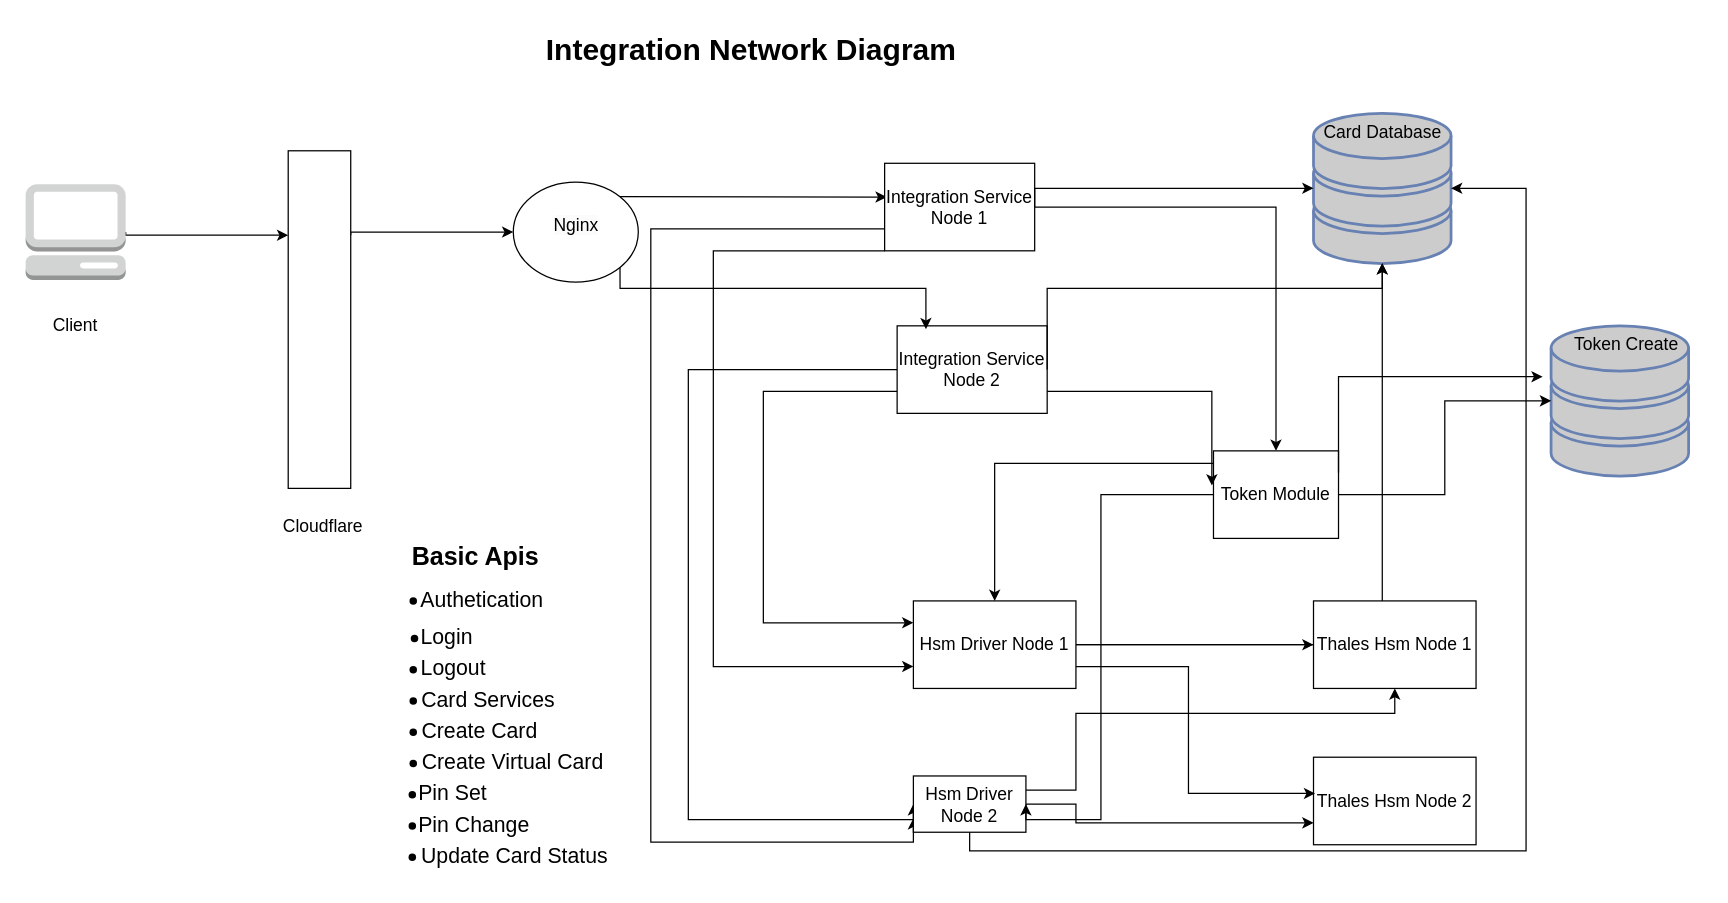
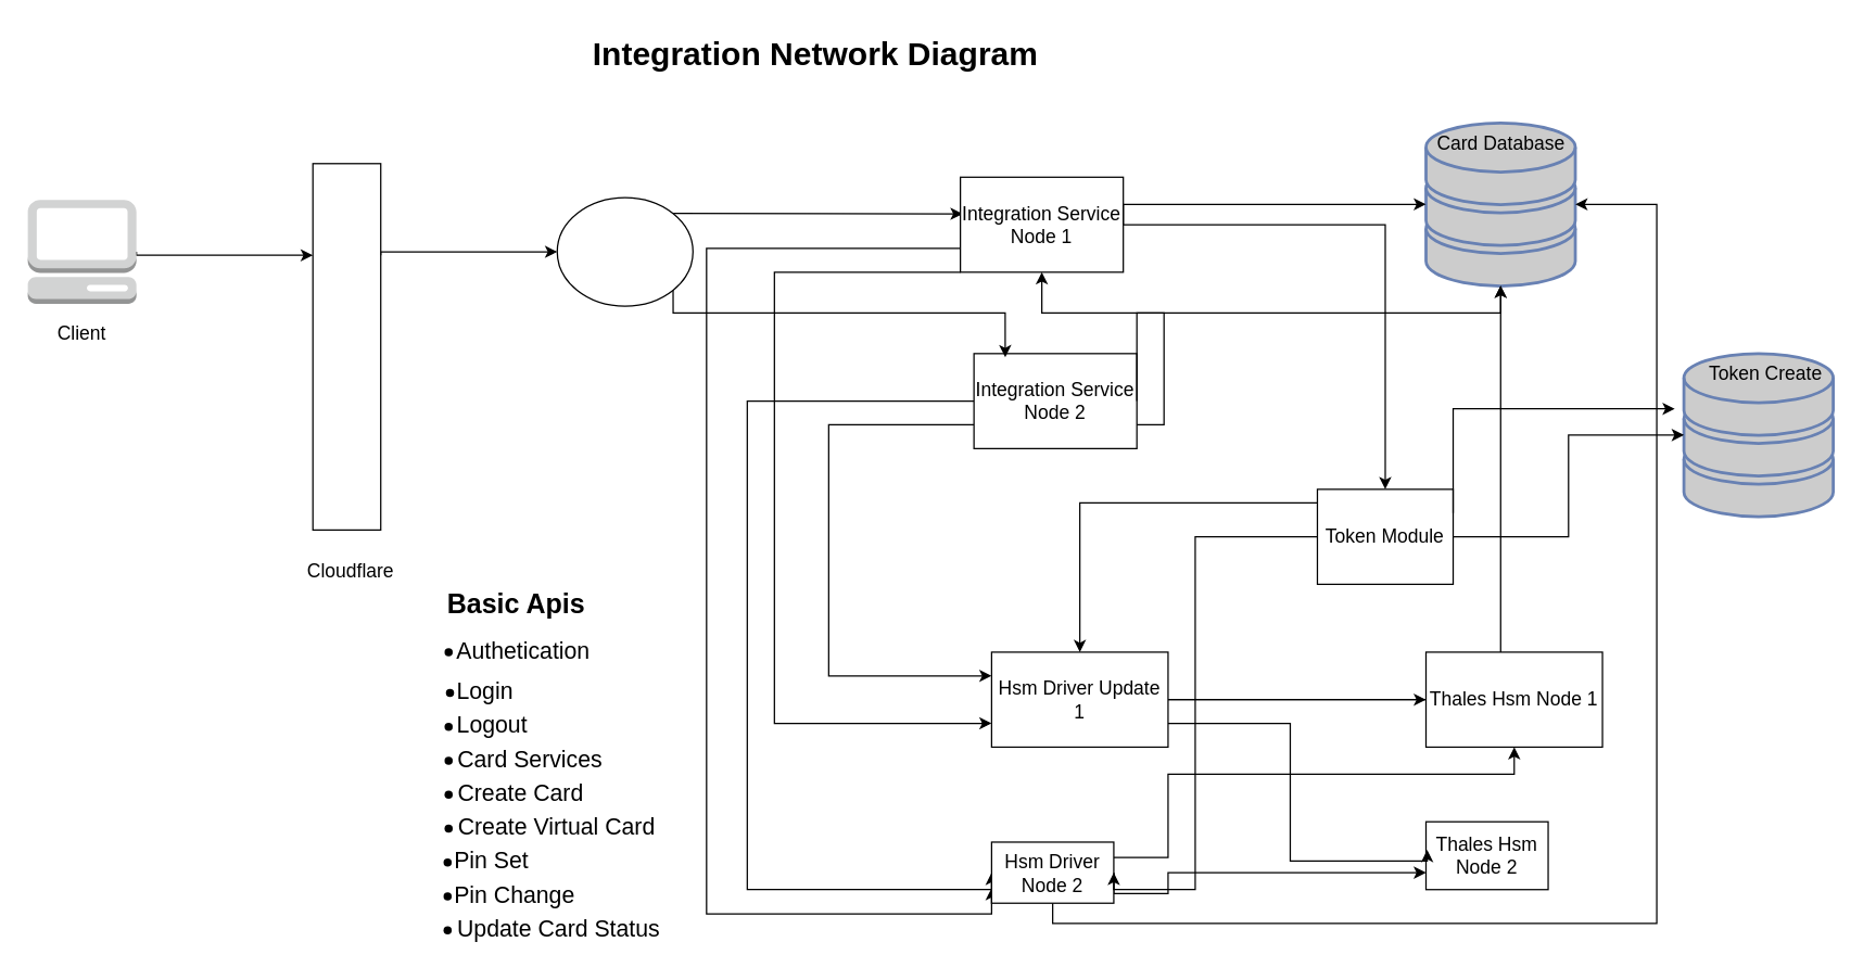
  <mxCell id="0" />
  <mxCell id="1" parent="0" />
  <mxCell id="2" value="Integration Network Diagram" style="text;strokeColor=none;fillColor=none;html=1;fontSize=24;fontStyle=1;verticalAlign=middle;align=center;" parent="1" vertex="1"><mxGeometry x="550" width="100" height="40" as="geometry" y="20" /></mxCell>
  <mxCell id="3" style="edgeStyle=orthogonalEdgeStyle;rounded=0;orthogonalLoop=1;jettySize=auto;html=1;exitX=1;exitY=0.25;exitDx=0;exitDy=0;entryX=0;entryY=0.5;entryDx=0;entryDy=0;" parent="1" source="4" target="6" edge="1"><mxGeometry relative="1" as="geometry"><Array as="points"><mxPoint x="280" y="185" /></Array></mxGeometry></mxCell>
  <mxCell id="4" value="" style="rounded=0;whiteSpace=wrap;html=1;" parent="1" vertex="1"><mxGeometry x="230" y="120" width="50" height="270" as="geometry" /></mxCell>
  <mxCell id="5" value="&lt;font style=&quot;font-size: 14px;&quot;&gt;Cloudflare&amp;nbsp;&lt;/font&gt;" style="text;html=1;align=center;verticalAlign=middle;whiteSpace=wrap;rounded=0;" parent="1" vertex="1"><mxGeometry x="230" y="405" width="60" height="30" as="geometry" /></mxCell>
  <mxCell id="6" value="" style="ellipse;whiteSpace=wrap;html=1;" parent="1" vertex="1"><mxGeometry x="410" y="145" width="100" height="80" as="geometry" /></mxCell>
- <mxCell id="7" value="&lt;span style=&quot;color: rgb(0, 0, 0); font-family: Helvetica; font-size: 14px; font-style: normal; font-variant-ligatures: normal; font-variant-caps: normal; font-weight: 400; letter-spacing: normal; orphans: 2; text-indent: 0px; text-transform: none; widows: 2; word-spacing: 0px; -webkit-text-stroke-width: 0px; white-space: normal; background-color: rgb(251, 251, 251); text-decoration-thickness: initial; text-decoration-style: initial; text-decoration-color: initial; float: none; display: inline !important;&quot;&gt;Nginx&lt;/span&gt;" style="text;whiteSpace=wrap;html=1;align=center;" parent="1" vertex="1"><mxGeometry x="422.5" y="165" width="75" height="40" as="geometry" /></mxCell>
  <mxCell id="8" value="" style="fontColor=#0066CC;verticalAlign=top;verticalLabelPosition=bottom;labelPosition=center;align=center;html=1;outlineConnect=0;fillColor=#CCCCCC;strokeColor=#6881B3;gradientColor=none;gradientDirection=north;strokeWidth=2;shape=mxgraph.networks.storage;" parent="1" vertex="1"><mxGeometry x="1050" y="90" width="110" height="120" as="geometry" /></mxCell>
  <mxCell id="9" value="&lt;font style=&quot;font-size: 14px;&quot;&gt;Card Database&lt;/font&gt;" style="text;html=1;align=center;verticalAlign=middle;resizable=0;points=[];autosize=1;strokeColor=none;fillColor=none;" parent="1" vertex="1"><mxGeometry x="1045" y="90" width="120" height="30" as="geometry" /></mxCell>
  <mxCell id="10" value="" style="endArrow=classic;html=1;rounded=0;entryX=0.014;entryY=0.386;entryDx=0;entryDy=0;exitX=1;exitY=0;exitDx=0;exitDy=0;entryPerimeter=0;" parent="1" source="6" target="20" edge="1"><mxGeometry width="50" height="50" relative="1" as="geometry"><mxPoint x="500" y="151.5" as="sourcePoint" /><mxPoint x="648.02" y="144" as="targetPoint" /></mxGeometry></mxCell>
  <mxCell id="11" style="edgeStyle=orthogonalEdgeStyle;rounded=0;orthogonalLoop=1;jettySize=auto;html=1;exitX=1;exitY=0.5;exitDx=0;exitDy=0;exitPerimeter=0;entryX=0;entryY=0.25;entryDx=0;entryDy=0;" parent="1" source="12" target="4" edge="1"><mxGeometry relative="1" as="geometry"><Array as="points"><mxPoint x="100" y="188" /></Array></mxGeometry></mxCell>
  <mxCell id="12" value="" style="outlineConnect=0;dashed=0;verticalLabelPosition=bottom;verticalAlign=top;align=center;html=1;shape=mxgraph.aws3.management_console;fillColor=#D2D3D3;gradientColor=none;" parent="1" vertex="1"><mxGeometry x="20" y="146.75" width="80" height="76.5" as="geometry" /></mxCell>
- <mxCell id="13" value="&lt;font style=&quot;font-size: 14px;&quot;&gt;Client&lt;/font&gt;" style="text;html=1;align=center;verticalAlign=middle;whiteSpace=wrap;rounded=0;" parent="1" vertex="1"><mxGeometry x="30" y="245" width="60" height="30" as="geometry" /></mxCell>
+ <mxCell id="13" value="&lt;font style=&quot;font-size: 14px;&quot;&gt;Client&lt;/font&gt;" style="text;html=1;align=center;verticalAlign=middle;whiteSpace=wrap;rounded=0;" parent="1" vertex="1"><mxGeometry x="30" y="230" width="60" height="30" as="geometry" /></mxCell>
  <mxCell id="14" style="edgeStyle=orthogonalEdgeStyle;rounded=0;orthogonalLoop=1;jettySize=auto;html=1;exitX=1;exitY=0.5;exitDx=0;exitDy=0;entryX=0;entryY=0.5;entryDx=0;entryDy=0;" parent="1" source="16" target="30" edge="1"><mxGeometry relative="1" as="geometry" /></mxCell>
  <mxCell id="15" style="edgeStyle=orthogonalEdgeStyle;rounded=0;orthogonalLoop=1;jettySize=auto;html=1;" edge="1" parent="1" source="16" target="8"><mxGeometry relative="1" as="geometry" /></mxCell>
- <mxCell id="16" value="&lt;font style=&quot;font-size: 14px;&quot;&gt;Hsm Driver Node 1&lt;/font&gt;" style="rounded=0;whiteSpace=wrap;html=1;" parent="1" vertex="1"><mxGeometry x="730" y="480" width="130" height="70" as="geometry" /></mxCell>
+ <mxCell id="16" value="&lt;font style=&quot;font-size: 14px;&quot;&gt;Hsm Driver Update 1&lt;/font&gt;" style="rounded=0;whiteSpace=wrap;html=1;" parent="1" vertex="1"><mxGeometry x="730" y="480" width="130" height="70" as="geometry" /></mxCell>
  <mxCell id="17" style="edgeStyle=orthogonalEdgeStyle;rounded=0;orthogonalLoop=1;jettySize=auto;html=1;exitX=0;exitY=0.75;exitDx=0;exitDy=0;entryX=0;entryY=0.75;entryDx=0;entryDy=0;" parent="1" source="20" target="27" edge="1"><mxGeometry relative="1" as="geometry"><Array as="points"><mxPoint x="520" y="183" /><mxPoint x="520" y="673" /></Array></mxGeometry></mxCell>
  <mxCell id="18" style="edgeStyle=orthogonalEdgeStyle;rounded=0;orthogonalLoop=1;jettySize=auto;html=1;exitX=0;exitY=1;exitDx=0;exitDy=0;entryX=0;entryY=0.75;entryDx=0;entryDy=0;" parent="1" source="20" target="16" edge="1"><mxGeometry relative="1" as="geometry"><Array as="points"><mxPoint x="570" y="200" /><mxPoint x="570" y="533" /></Array></mxGeometry></mxCell>
  <mxCell id="19" style="edgeStyle=orthogonalEdgeStyle;rounded=0;orthogonalLoop=1;jettySize=auto;html=1;exitX=1;exitY=0.5;exitDx=0;exitDy=0;entryX=0.5;entryY=0;entryDx=0;entryDy=0;" parent="1" source="20" target="57" edge="1"><mxGeometry relative="1" as="geometry" /></mxCell>
  <mxCell id="20" value="&lt;font style=&quot;font-size: 14px;&quot;&gt;Integration Service Node 1&lt;/font&gt;" style="rounded=0;whiteSpace=wrap;html=1;" parent="1" vertex="1"><mxGeometry x="707" y="130" width="120" height="70" as="geometry" /></mxCell>
  <mxCell id="21" style="edgeStyle=orthogonalEdgeStyle;rounded=0;orthogonalLoop=1;jettySize=auto;html=1;exitX=0;exitY=0.5;exitDx=0;exitDy=0;entryX=0;entryY=0.5;entryDx=0;entryDy=0;" parent="1" source="23" target="27" edge="1"><mxGeometry relative="1" as="geometry"><Array as="points"><mxPoint x="550" y="295" /><mxPoint x="550" y="655" /></Array></mxGeometry></mxCell>
  <mxCell id="22" style="edgeStyle=orthogonalEdgeStyle;rounded=0;orthogonalLoop=1;jettySize=auto;html=1;exitX=0;exitY=0.75;exitDx=0;exitDy=0;entryX=0;entryY=0.25;entryDx=0;entryDy=0;" parent="1" source="23" target="16" edge="1"><mxGeometry relative="1" as="geometry"><Array as="points"><mxPoint x="610" y="313" /><mxPoint x="610" y="498" /></Array></mxGeometry></mxCell>
  <mxCell id="23" value="&lt;font style=&quot;font-size: 14px;&quot;&gt;Integration Service Node 2&lt;/font&gt;" style="rounded=0;whiteSpace=wrap;html=1;" parent="1" vertex="1"><mxGeometry x="717" y="260" width="120" height="70" as="geometry" /></mxCell>
  <mxCell id="24" style="edgeStyle=orthogonalEdgeStyle;rounded=0;orthogonalLoop=1;jettySize=auto;html=1;exitX=1;exitY=0.5;exitDx=0;exitDy=0;entryX=0;entryY=0.75;entryDx=0;entryDy=0;" parent="1" source="27" target="31" edge="1"><mxGeometry relative="1" as="geometry"><Array as="points"><mxPoint x="860" y="658" /></Array></mxGeometry></mxCell>
  <mxCell id="25" style="edgeStyle=orthogonalEdgeStyle;rounded=0;orthogonalLoop=1;jettySize=auto;html=1;exitX=1;exitY=0.25;exitDx=0;exitDy=0;entryX=0.5;entryY=1;entryDx=0;entryDy=0;" parent="1" source="27" target="30" edge="1"><mxGeometry relative="1" as="geometry"><Array as="points"><mxPoint x="860" y="570" /><mxPoint x="1115" y="570" /></Array></mxGeometry></mxCell>
  <mxCell id="26" style="edgeStyle=orthogonalEdgeStyle;rounded=0;orthogonalLoop=1;jettySize=auto;html=1;" edge="1" parent="1" source="27" target="8"><mxGeometry relative="1" as="geometry"><Array as="points"><mxPoint x="1220" y="680" /><mxPoint x="1220" y="150" /></Array></mxGeometry></mxCell>
  <mxCell id="27" value="&lt;font style=&quot;font-size: 14px;&quot;&gt;Hsm Driver Node 2&lt;/font&gt;" style="rounded=0;whiteSpace=wrap;html=1;" parent="1" vertex="1"><mxGeometry x="730" y="620" width="90" height="45" as="geometry" /></mxCell>
  <mxCell id="28" value="" style="fontColor=#0066CC;verticalAlign=top;verticalLabelPosition=bottom;labelPosition=center;align=center;html=1;outlineConnect=0;fillColor=#CCCCCC;strokeColor=#6881B3;gradientColor=none;gradientDirection=north;strokeWidth=2;shape=mxgraph.networks.storage;" parent="1" vertex="1"><mxGeometry x="1240" y="260" width="110" height="120" as="geometry" /></mxCell>
  <mxCell id="29" value="&lt;font style=&quot;font-size: 14px;&quot;&gt;Token Create&lt;/font&gt;" style="text;html=1;align=center;verticalAlign=middle;resizable=0;points=[];autosize=1;strokeColor=none;fillColor=none;" parent="1" vertex="1"><mxGeometry x="1240" y="260" width="120" height="30" as="geometry" /></mxCell>
  <mxCell id="30" value="&lt;font style=&quot;font-size: 14px;&quot;&gt;Thales Hsm Node 1&lt;/font&gt;" style="rounded=0;whiteSpace=wrap;html=1;" parent="1" vertex="1"><mxGeometry x="1050" y="480" width="130" height="70" as="geometry" /></mxCell>
- <mxCell id="31" value="&lt;font style=&quot;font-size: 14px;&quot;&gt;Thales Hsm Node 2&lt;/font&gt;" style="rounded=0;whiteSpace=wrap;html=1;" parent="1" vertex="1"><mxGeometry x="1050" y="605" width="130" height="70" as="geometry" /></mxCell>
+ <mxCell id="31" value="&lt;font style=&quot;font-size: 14px;&quot;&gt;Thales Hsm Node 2&lt;/font&gt;" style="rounded=0;whiteSpace=wrap;html=1;" parent="1" vertex="1"><mxGeometry x="1050" y="605" width="90" height="50" as="geometry" /></mxCell>
  <mxCell id="32" value="&lt;font style=&quot;font-size: 17px;&quot;&gt;&amp;nbsp; Authetication&lt;/font&gt;" style="text;html=1;align=center;verticalAlign=middle;whiteSpace=wrap;rounded=0;fontSize=17;" parent="1" vertex="1"><mxGeometry x="321" y="465" width="120" height="30" as="geometry" /></mxCell>
  <mxCell id="33" value="" style="shape=waypoint;sketch=0;fillStyle=solid;size=6;pointerEvents=1;points=[];fillColor=none;resizable=0;rotatable=0;perimeter=centerPerimeter;snapToPoint=1;" parent="1" vertex="1"><mxGeometry x="320" y="470" width="20" height="20" as="geometry" /></mxCell>
  <mxCell id="34" value="&lt;font style=&quot;font-size: 20px;&quot;&gt;&lt;b&gt;Basic Apis&lt;/b&gt;&lt;/font&gt;" style="text;html=1;align=center;verticalAlign=middle;whiteSpace=wrap;rounded=0;fontSize=17;" parent="1" vertex="1"><mxGeometry x="320" y="430" width="120" height="30" as="geometry" /></mxCell>
  <mxCell id="35" value="&lt;font style=&quot;font-size: 17px;&quot;&gt;&amp;nbsp; &amp;nbsp;Login&lt;/font&gt;" style="text;html=1;align=center;verticalAlign=middle;whiteSpace=wrap;rounded=0;fontSize=17;" parent="1" vertex="1"><mxGeometry x="290" y="495" width="120" height="30" as="geometry" /></mxCell>
  <mxCell id="36" value="" style="shape=waypoint;sketch=0;fillStyle=solid;size=6;pointerEvents=1;points=[];fillColor=none;resizable=0;rotatable=0;perimeter=centerPerimeter;snapToPoint=1;" parent="1" vertex="1"><mxGeometry x="321" y="500" width="20" height="20" as="geometry" /></mxCell>
  <mxCell id="37" value="&lt;font style=&quot;font-size: 17px;&quot;&gt;&amp;nbsp;Logout&lt;/font&gt;" style="text;html=1;align=center;verticalAlign=middle;whiteSpace=wrap;rounded=0;fontSize=17;" parent="1" vertex="1"><mxGeometry x="300" y="520" width="120" height="30" as="geometry" /></mxCell>
  <mxCell id="38" value="" style="shape=waypoint;sketch=0;fillStyle=solid;size=6;pointerEvents=1;points=[];fillColor=none;resizable=0;rotatable=0;perimeter=centerPerimeter;snapToPoint=1;" parent="1" vertex="1"><mxGeometry x="320" y="525" width="20" height="20" as="geometry" /></mxCell>
  <mxCell id="39" value="&lt;font style=&quot;font-size: 17px;&quot;&gt;&amp;nbsp; Card Services&lt;/font&gt;" style="text;html=1;align=center;verticalAlign=middle;whiteSpace=wrap;rounded=0;fontSize=17;" parent="1" vertex="1"><mxGeometry x="321" y="545" width="129" height="30" as="geometry" /></mxCell>
  <mxCell id="40" value="" style="shape=waypoint;sketch=0;fillStyle=solid;size=6;pointerEvents=1;points=[];fillColor=none;resizable=0;rotatable=0;perimeter=centerPerimeter;snapToPoint=1;" parent="1" vertex="1"><mxGeometry x="320" y="550" width="20" height="20" as="geometry" /></mxCell>
  <mxCell id="41" value="&lt;font style=&quot;font-size: 17px;&quot;&gt;&amp;nbsp;Create Card&lt;/font&gt;" style="text;html=1;align=center;verticalAlign=middle;whiteSpace=wrap;rounded=0;fontSize=17;" parent="1" vertex="1"><mxGeometry x="321" y="570" width="120" height="30" as="geometry" /></mxCell>
  <mxCell id="42" value="" style="shape=waypoint;sketch=0;fillStyle=solid;size=6;pointerEvents=1;points=[];fillColor=none;resizable=0;rotatable=0;perimeter=centerPerimeter;snapToPoint=1;" parent="1" vertex="1"><mxGeometry x="320" y="575" width="20" height="20" as="geometry" /></mxCell>
  <mxCell id="43" value="&lt;font style=&quot;font-size: 17px;&quot;&gt;&amp;nbsp;Pin Set&lt;/font&gt;" style="text;html=1;align=center;verticalAlign=middle;whiteSpace=wrap;rounded=0;fontSize=17;" parent="1" vertex="1"><mxGeometry x="281.75" y="620" width="155" height="30" as="geometry" /></mxCell>
  <mxCell id="44" value="" style="shape=waypoint;sketch=0;fillStyle=solid;size=6;pointerEvents=1;points=[];fillColor=none;resizable=0;rotatable=0;perimeter=centerPerimeter;snapToPoint=1;" parent="1" vertex="1"><mxGeometry x="320" y="600" width="20" height="20" as="geometry" /></mxCell>
  <mxCell id="45" value="&lt;font style=&quot;font-size: 17px;&quot;&gt;&amp;nbsp;Create Virtual Card&lt;/font&gt;" style="text;html=1;align=center;verticalAlign=middle;whiteSpace=wrap;rounded=0;fontSize=17;" parent="1" vertex="1"><mxGeometry x="330" y="595" width="155" height="30" as="geometry" /></mxCell>
  <mxCell id="46" value="" style="shape=waypoint;sketch=0;fillStyle=solid;size=6;pointerEvents=1;points=[];fillColor=none;resizable=0;rotatable=0;perimeter=centerPerimeter;snapToPoint=1;" parent="1" vertex="1"><mxGeometry x="319.25" y="625" width="20" height="20" as="geometry" /></mxCell>
  <mxCell id="47" value="&lt;font style=&quot;font-size: 17px;&quot;&gt;&amp;nbsp;Update Card Status&lt;/font&gt;" style="text;html=1;align=center;verticalAlign=middle;whiteSpace=wrap;rounded=0;fontSize=17;" parent="1" vertex="1"><mxGeometry x="329.25" y="670" width="160" height="30" as="geometry" /></mxCell>
  <mxCell id="48" value="" style="shape=waypoint;sketch=0;fillStyle=solid;size=6;pointerEvents=1;points=[];fillColor=none;resizable=0;rotatable=0;perimeter=centerPerimeter;snapToPoint=1;" parent="1" vertex="1"><mxGeometry x="319.25" y="650" width="20" height="20" as="geometry" /></mxCell>
  <mxCell id="49" value="&lt;font style=&quot;font-size: 17px;&quot;&gt;&amp;nbsp;Pin Change&lt;/font&gt;" style="text;html=1;align=center;verticalAlign=middle;whiteSpace=wrap;rounded=0;fontSize=17;" parent="1" vertex="1"><mxGeometry x="299.25" y="645" width="155" height="30" as="geometry" /></mxCell>
  <mxCell id="50" value="" style="shape=waypoint;sketch=0;fillStyle=solid;size=6;pointerEvents=1;points=[];fillColor=none;resizable=0;rotatable=0;perimeter=centerPerimeter;snapToPoint=1;" parent="1" vertex="1"><mxGeometry x="319.25" y="675" width="20" height="20" as="geometry" /></mxCell>
  <mxCell id="51" style="edgeStyle=orthogonalEdgeStyle;rounded=0;orthogonalLoop=1;jettySize=auto;html=1;exitX=1;exitY=1;exitDx=0;exitDy=0;entryX=0.192;entryY=0.038;entryDx=0;entryDy=0;entryPerimeter=0;" parent="1" source="6" target="23" edge="1"><mxGeometry relative="1" as="geometry"><Array as="points"><mxPoint x="495" y="230" /><mxPoint x="740" y="230" /></Array></mxGeometry></mxCell>
  <mxCell id="52" style="edgeStyle=orthogonalEdgeStyle;rounded=0;orthogonalLoop=1;jettySize=auto;html=1;exitX=1;exitY=0.75;exitDx=0;exitDy=0;entryX=0.01;entryY=0.414;entryDx=0;entryDy=0;entryPerimeter=0;" parent="1" source="16" target="31" edge="1"><mxGeometry relative="1" as="geometry"><Array as="points"><mxPoint x="950" y="533" /><mxPoint x="950" y="634" /></Array></mxGeometry></mxCell>
  <mxCell id="53" style="edgeStyle=orthogonalEdgeStyle;rounded=0;orthogonalLoop=1;jettySize=auto;html=1;exitX=1;exitY=0.5;exitDx=0;exitDy=0;entryX=0.5;entryY=1;entryDx=0;entryDy=0;entryPerimeter=0;" parent="1" source="23" target="8" edge="1"><mxGeometry relative="1" as="geometry"><Array as="points"><mxPoint x="837" y="230" /><mxPoint x="1105" y="230" /></Array></mxGeometry></mxCell>
  <mxCell id="54" style="edgeStyle=orthogonalEdgeStyle;rounded=0;orthogonalLoop=1;jettySize=auto;html=1;exitX=1;exitY=0.5;exitDx=0;exitDy=0;entryX=0;entryY=0.5;entryDx=0;entryDy=0;entryPerimeter=0;" parent="1" source="20" target="8" edge="1"><mxGeometry relative="1" as="geometry"><Array as="points"><mxPoint x="827" y="150" /></Array></mxGeometry></mxCell>
  <mxCell id="55" style="edgeStyle=orthogonalEdgeStyle;rounded=0;orthogonalLoop=1;jettySize=auto;html=1;" edge="1" parent="1" source="57" target="16"><mxGeometry relative="1" as="geometry"><Array as="points"><mxPoint x="795" y="370" /></Array></mxGeometry></mxCell>
  <mxCell id="56" style="edgeStyle=orthogonalEdgeStyle;rounded=0;orthogonalLoop=1;jettySize=auto;html=1;entryX=1;entryY=0.5;entryDx=0;entryDy=0;" edge="1" parent="1" source="57" target="27"><mxGeometry relative="1" as="geometry"><Array as="points"><mxPoint x="880" y="395" /><mxPoint x="880" y="655" /></Array></mxGeometry></mxCell>
  <mxCell id="57" value="&lt;font style=&quot;font-size: 14px;&quot;&gt;Token Module&lt;/font&gt;" style="rounded=0;whiteSpace=wrap;html=1;" parent="1" vertex="1"><mxGeometry x="970" y="360" width="100" height="70" as="geometry" /></mxCell>
- <mxCell id="58" style="edgeStyle=orthogonalEdgeStyle;rounded=0;orthogonalLoop=1;jettySize=auto;html=1;exitX=1;exitY=0.75;exitDx=0;exitDy=0;entryX=-0.013;entryY=0.395;entryDx=0;entryDy=0;entryPerimeter=0;" parent="1" source="23" target="57" edge="1"><mxGeometry relative="1" as="geometry" /></mxCell>
+ <mxCell id="58" style="edgeStyle=orthogonalEdgeStyle;rounded=0;orthogonalLoop=1;jettySize=auto;html=1;exitX=1;exitY=0.75;exitDx=0;exitDy=0;" parent="1" source="23" target="20" edge="1"><mxGeometry relative="1" as="geometry" /></mxCell>
  <mxCell id="59" style="edgeStyle=orthogonalEdgeStyle;rounded=0;orthogonalLoop=1;jettySize=auto;html=1;exitX=1;exitY=0.25;exitDx=0;exitDy=0;entryX=-0.056;entryY=1.356;entryDx=0;entryDy=0;entryPerimeter=0;" parent="1" source="57" target="29" edge="1"><mxGeometry relative="1" as="geometry"><Array as="points"><mxPoint x="1070" y="301" /></Array></mxGeometry></mxCell>
  <mxCell id="60" style="edgeStyle=orthogonalEdgeStyle;rounded=0;orthogonalLoop=1;jettySize=auto;html=1;exitX=1;exitY=0.5;exitDx=0;exitDy=0;entryX=0;entryY=0.5;entryDx=0;entryDy=0;entryPerimeter=0;" parent="1" source="57" target="28" edge="1"><mxGeometry relative="1" as="geometry" /></mxCell>
